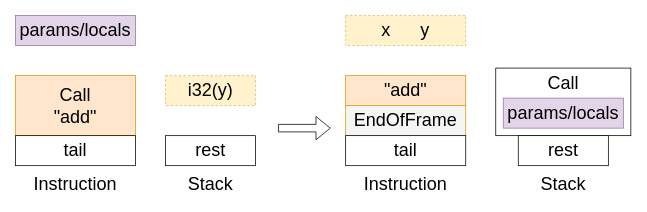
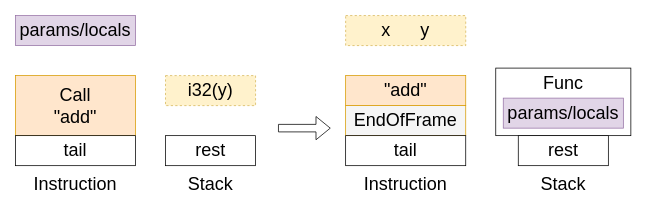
  <mxCell id="0" />
  <mxCell id="1" parent="0" />
  <mxCell id="2" value="&lt;div&gt;&lt;font style=&quot;font-size: 24px;&quot;&gt;Call&lt;/font&gt;&lt;/div&gt;&lt;div&gt;&lt;font style=&quot;font-size: 24px;&quot;&gt;&quot;add&quot;&lt;/font&gt;&lt;/div&gt;" style="rounded=0;whiteSpace=wrap;html=1;fillColor=#ffe6cc;strokeColor=#d79b00;" parent="1" vertex="1"><mxGeometry x="20" y="100" width="160" height="80" as="geometry" /></mxCell>
  <mxCell id="3" value="&lt;font style=&quot;font-size: 24px;&quot;&gt;tail&lt;/font&gt;" style="rounded=0;whiteSpace=wrap;html=1;fontSize=24;" parent="1" vertex="1"><mxGeometry x="20" y="180" width="160" height="40" as="geometry" /></mxCell>
  <mxCell id="4" value="rest" style="rounded=0;whiteSpace=wrap;html=1;fontSize=24;" parent="1" vertex="1"><mxGeometry x="220" y="180" width="120" height="40" as="geometry" /></mxCell>
  <mxCell id="5" value="Instruction" style="text;html=1;align=center;verticalAlign=middle;whiteSpace=wrap;rounded=0;fontSize=24;" parent="1" vertex="1"><mxGeometry x="30" y="230" width="140" height="30" as="geometry" /></mxCell>
  <mxCell id="6" value="Stack" style="text;html=1;align=center;verticalAlign=middle;whiteSpace=wrap;rounded=0;fontSize=24;" parent="1" vertex="1"><mxGeometry x="240" y="230" width="80" height="30" as="geometry" /></mxCell>
  <mxCell id="7" value="&lt;span style=&quot;font-size: 24px;&quot;&gt;i32(y)&lt;/span&gt;" style="rounded=0;whiteSpace=wrap;html=1;fillColor=#fff2cc;strokeColor=#d6b656;dashed=1;" parent="1" vertex="1"><mxGeometry x="220" y="100" width="120" height="40" as="geometry" /></mxCell>
- <mxCell id="8" value="Call" style="rounded=0;whiteSpace=wrap;html=1;fontSize=24;verticalAlign=top;" parent="1" vertex="1"><mxGeometry x="660" y="90" width="180" height="90" as="geometry" /></mxCell>
+ <mxCell id="8" value="Func" style="rounded=0;whiteSpace=wrap;html=1;fontSize=24;verticalAlign=top;" parent="1" vertex="1"><mxGeometry x="660" y="90" width="180" height="90" as="geometry" /></mxCell>
  <mxCell id="9" value="Instruction" style="text;html=1;align=center;verticalAlign=middle;whiteSpace=wrap;rounded=0;fontSize=24;" parent="1" vertex="1"><mxGeometry x="470" y="230" width="140" height="30" as="geometry" /></mxCell>
  <mxCell id="10" value="Stack" style="text;html=1;align=center;verticalAlign=middle;whiteSpace=wrap;rounded=0;fontSize=24;" parent="1" vertex="1"><mxGeometry x="710" y="230" width="80" height="30" as="geometry" /></mxCell>
  <mxCell id="11" value="" style="shape=flexArrow;endArrow=classic;html=1;rounded=0;" parent="1" edge="1"><mxGeometry width="50" height="50" relative="1" as="geometry"><mxPoint x="370" y="170" as="sourcePoint" /><mxPoint x="440" y="170" as="targetPoint" /></mxGeometry></mxCell>
  <mxCell id="12" value="rest" style="rounded=0;whiteSpace=wrap;html=1;fontSize=24;" parent="1" vertex="1"><mxGeometry x="690" y="180" width="120" height="40" as="geometry" /></mxCell>
  <mxCell id="13" value="params/locals" style="rounded=0;whiteSpace=wrap;html=1;fontSize=24;fillColor=#e1d5e7;strokeColor=#9673a6;" parent="1" vertex="1"><mxGeometry x="20" y="20" width="160" height="40" as="geometry" /></mxCell>
  <mxCell id="14" value="params/locals" style="rounded=0;whiteSpace=wrap;html=1;fontSize=24;fillColor=#e1d5e7;strokeColor=#9673a6;" parent="1" vertex="1"><mxGeometry x="670" y="130" width="160" height="40" as="geometry" /></mxCell>
  <mxCell id="15" value="x&amp;nbsp; &amp;nbsp; &amp;nbsp; y" style="rounded=0;whiteSpace=wrap;html=1;fontSize=24;fillColor=#fff2cc;strokeColor=#d6b656;dashed=1;" parent="1" vertex="1"><mxGeometry x="460" y="20" width="160" height="40" as="geometry" /></mxCell>
  <mxCell id="16" value="&lt;span style=&quot;font-size: 24px;&quot;&gt;EndOfFrame&lt;/span&gt;" style="rounded=0;whiteSpace=wrap;html=1;fillColor=#f5f5f5;strokeColor=#d79b00;" parent="1" vertex="1"><mxGeometry x="460" y="140" width="160" height="40" as="geometry" /></mxCell>
  <mxCell id="17" value="&lt;span style=&quot;font-size: 24px;&quot;&gt;&quot;add&quot;&lt;/span&gt;" style="rounded=0;whiteSpace=wrap;html=1;fillColor=#ffe6cc;strokeColor=#d79b00;" parent="1" vertex="1"><mxGeometry x="460" y="100" width="160" height="40" as="geometry" /></mxCell>
  <mxCell id="18" value="&lt;font style=&quot;font-size: 24px;&quot;&gt;tail&lt;/font&gt;" style="rounded=0;whiteSpace=wrap;html=1;fontSize=24;" vertex="1" parent="1"><mxGeometry x="460" y="180" width="160" height="40" as="geometry" /></mxCell>
